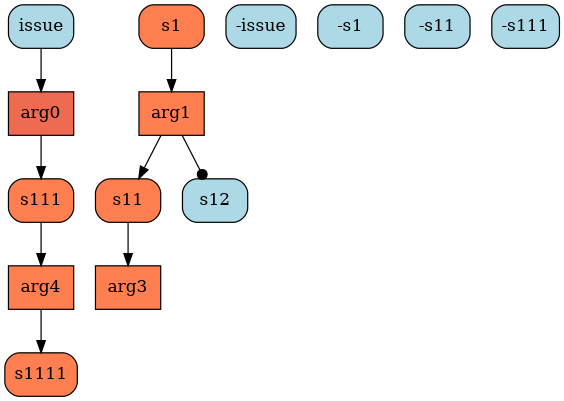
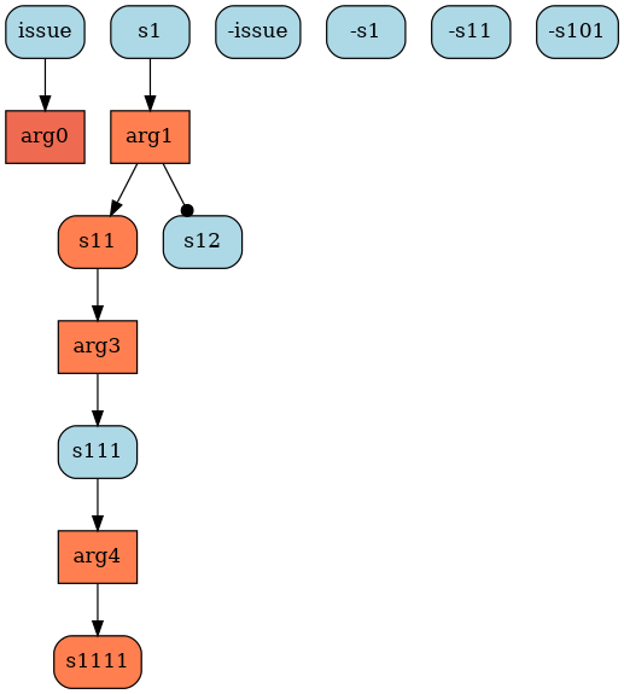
  digraph {
    node [color=black fillcolor=lightblue fixedsize=false shape=box style="rounded,filled"]
    arg0 [fillcolor=coral2 style=filled]
    arg1 [fillcolor=coral style=filled]
-   s1 [fillcolor=coral]
+   s1
    issue
    "-issue"
    s11 [fillcolor=coral]
    s12
    arg3 [fillcolor=coral style=filled]
    "-s1"
-   s111 [fillcolor=coral]
+   s111
    arg4 [fillcolor=coral style=filled]
    "-s11"
    s1111 [fillcolor=coral]
-   "-s111"
+   "-s111" [label="-s101"]
    arg1 -> s11
    arg1 -> s12 [arrowhead=dot]
    s1 -> arg1
    issue -> arg0
    s11 -> arg3
-   arg0 -> s111
+   arg3 -> s111
    s111 -> arg4
    arg4 -> s1111
  }
